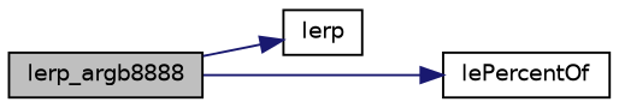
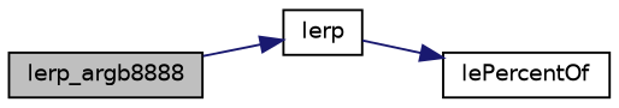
  digraph {
    rankdir=LR
    node [color=black fillcolor=white fontname=Helvetica fontsize=10 shape=record style=filled]
    edge [color=midnightblue fontname=Helvetica fontsize=10 labelfontname=Helvetica labelfontsize=10 style=solid]
    n1 [fillcolor=grey75 fontcolor=black height=0.2 label=lerp_argb8888 width=0.4]
    n2 [height=0.2 label=lerp width=0.4]
    n3 [height=0.2 label=lePercentOf width=0.4]
    n1 -> n2
-   n1 -> n3
+   n2 -> n3
  }
